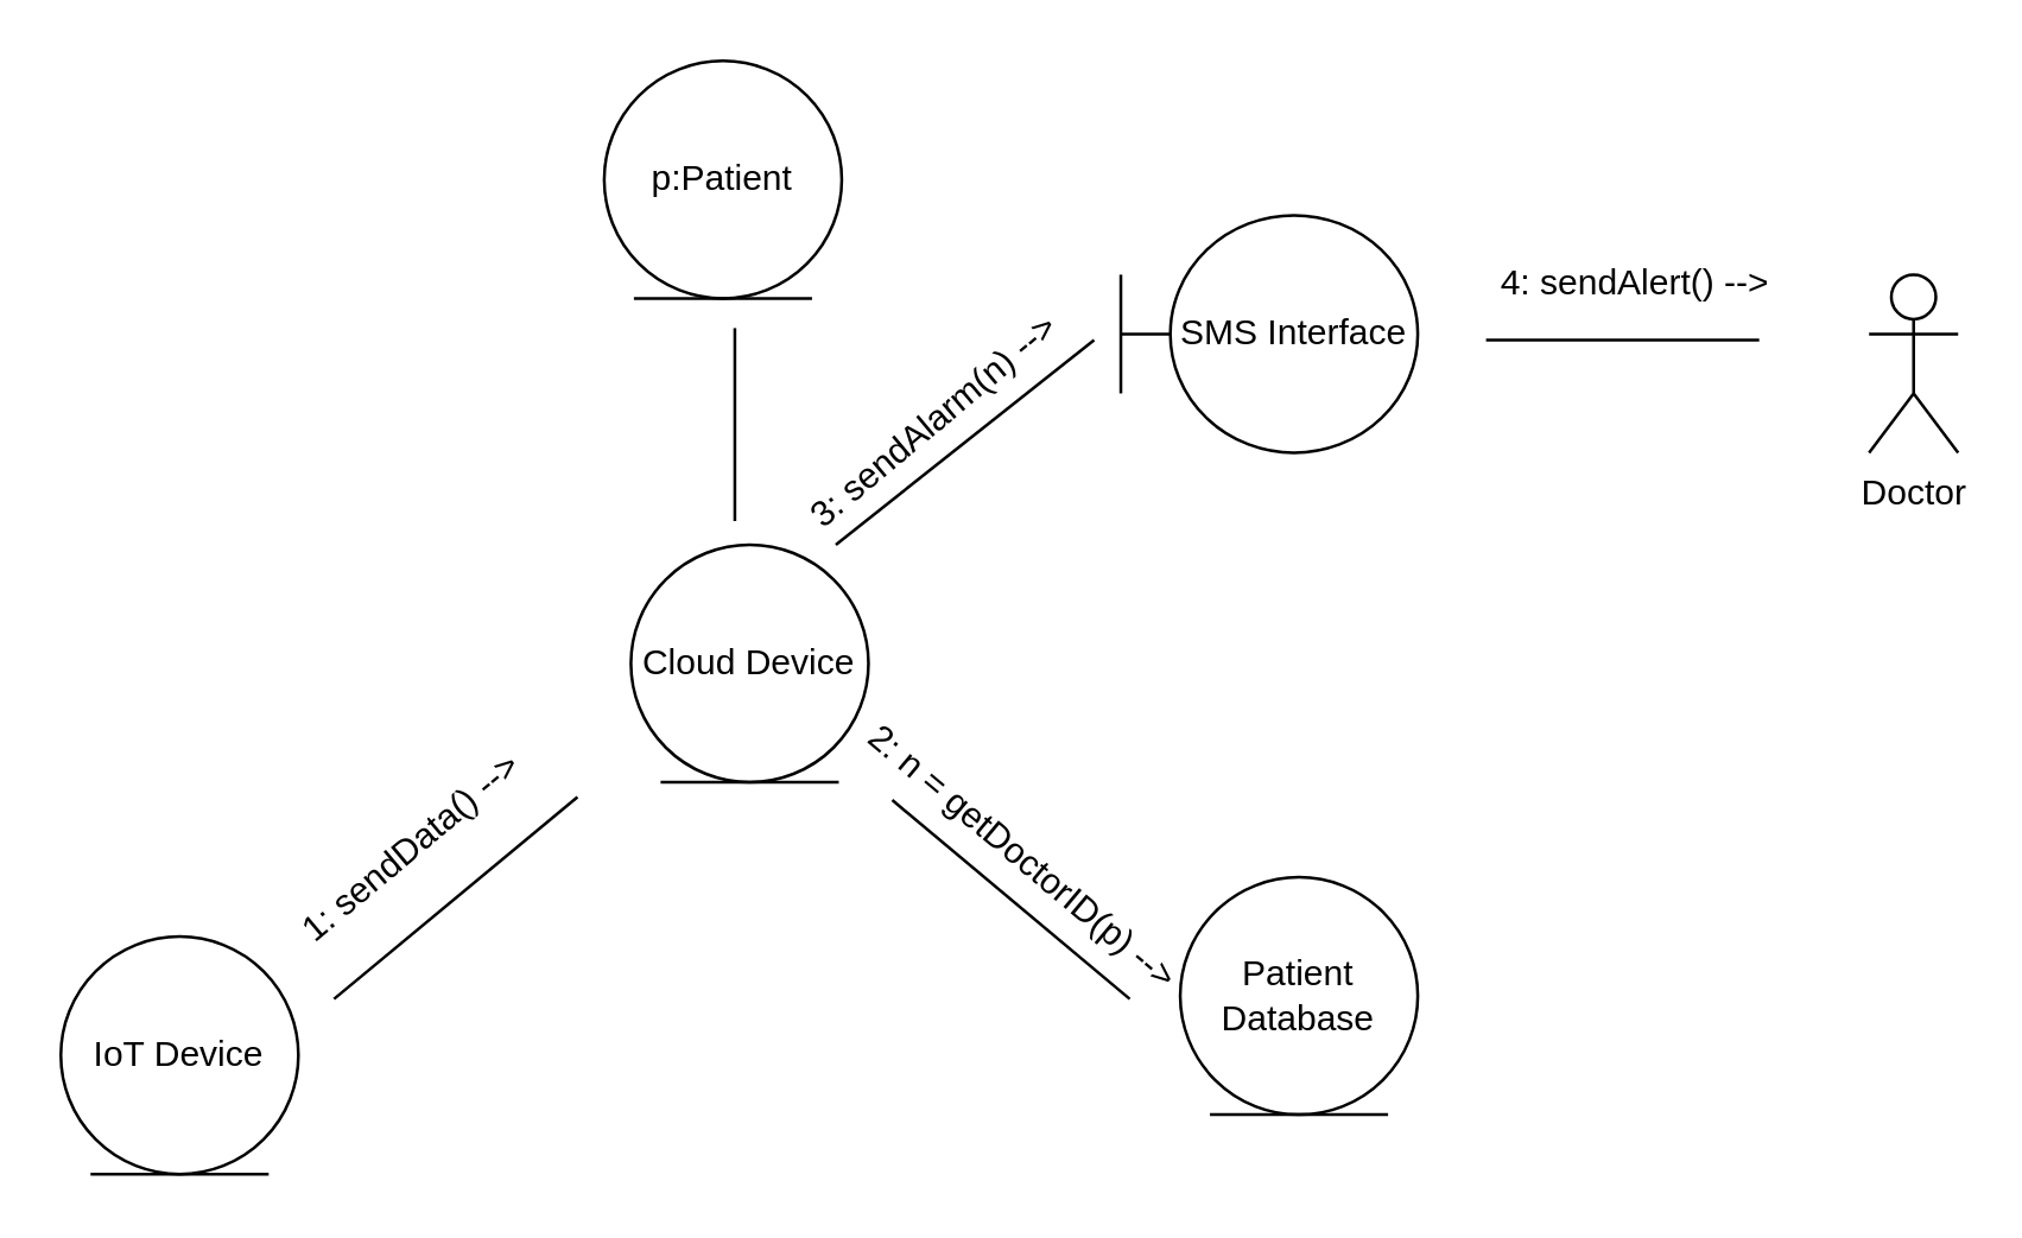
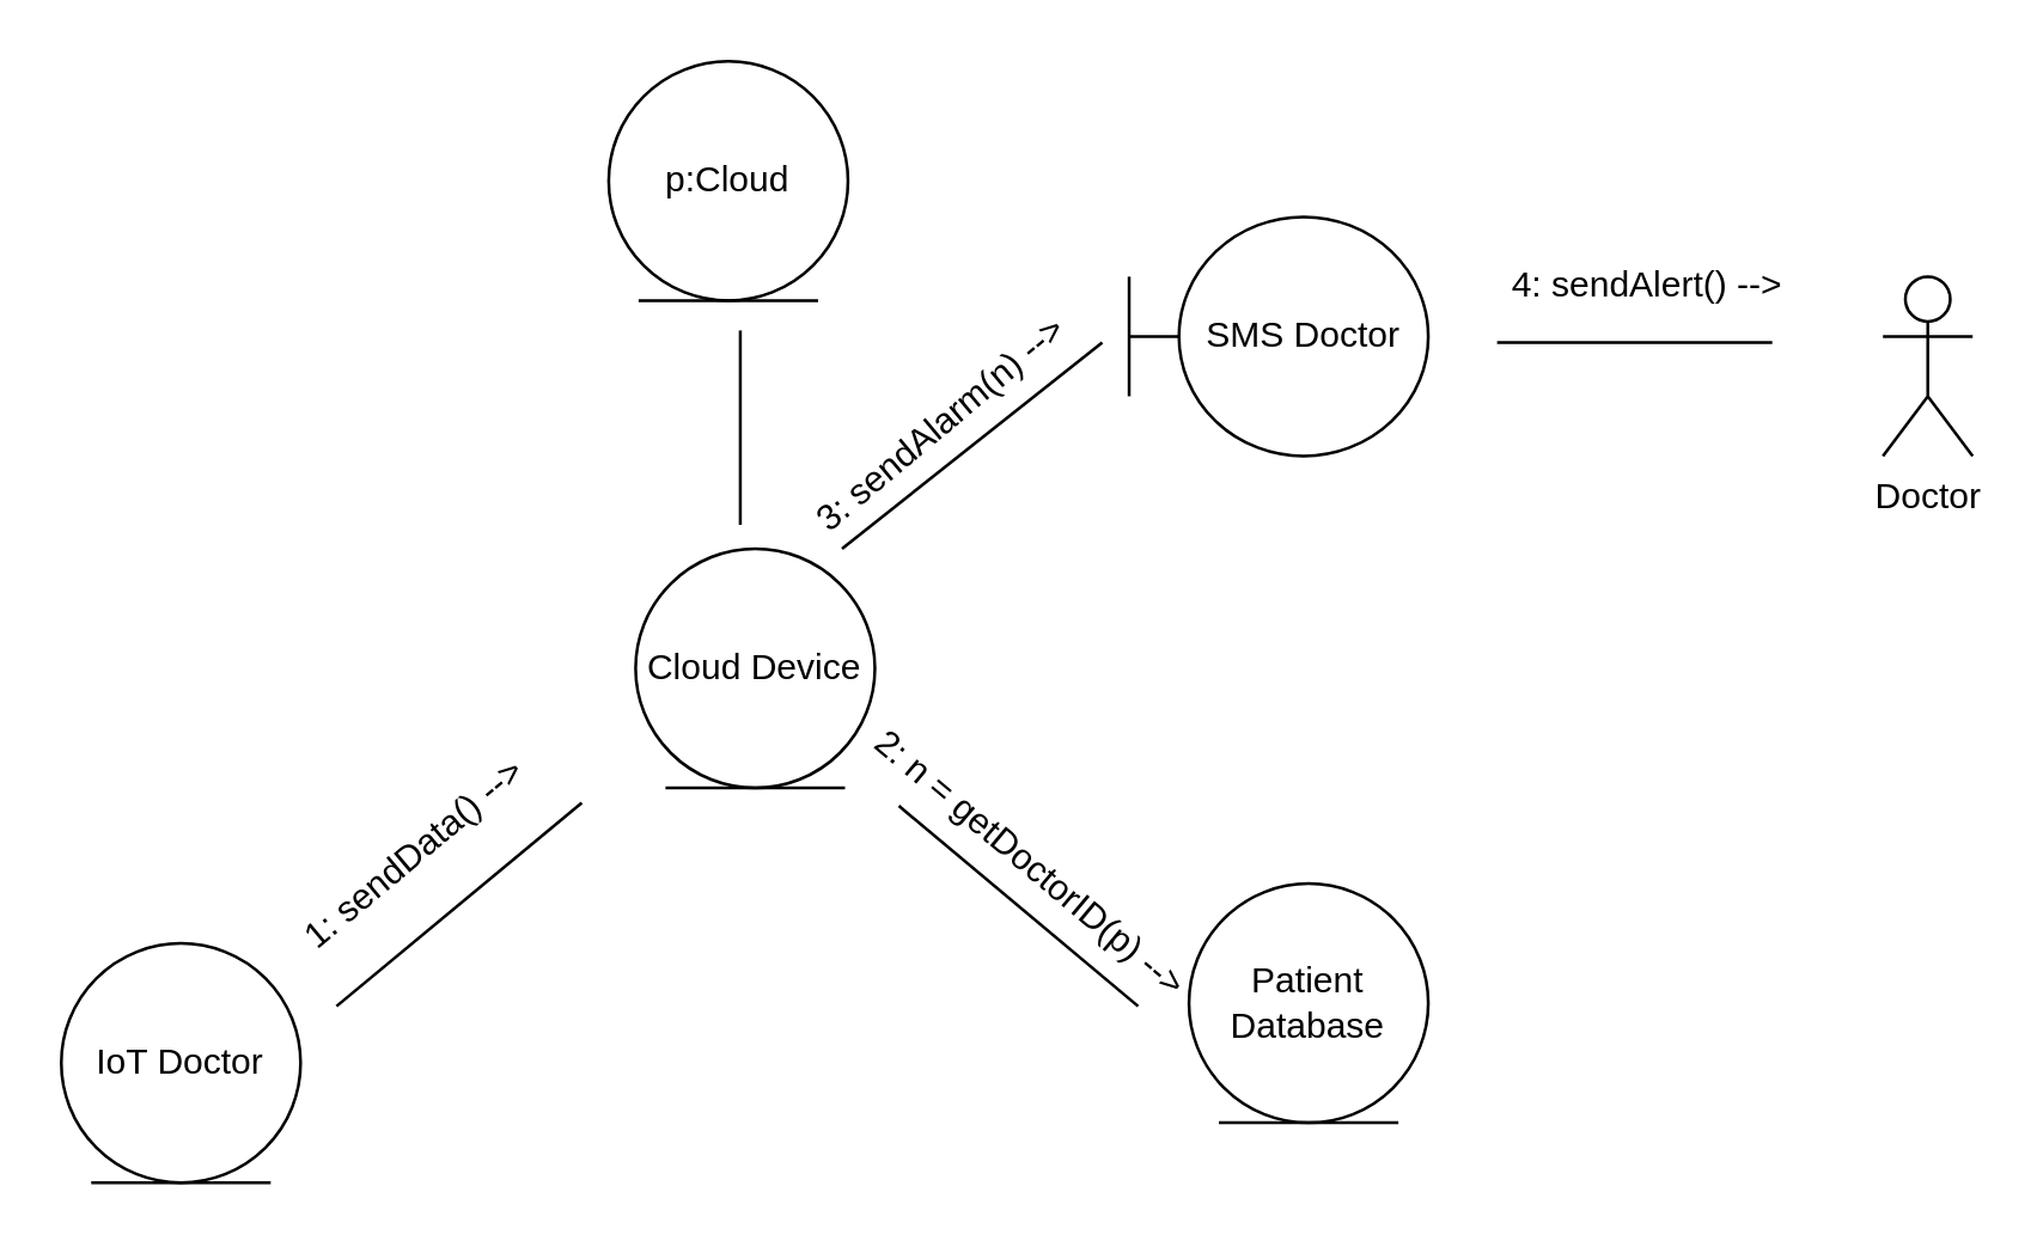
  <mxCell id="0" />
  <mxCell id="1" parent="0" />
  <mxCell id="2" value="Cloud Device" style="ellipse;shape=umlEntity;whiteSpace=wrap;html=1;" parent="1" vertex="1"><mxGeometry x="212" y="183" width="80" height="80" as="geometry" /></mxCell>
- <mxCell id="3" value="IoT Device" style="ellipse;shape=umlEntity;whiteSpace=wrap;html=1;" parent="1" vertex="1"><mxGeometry x="20" y="315" width="80" height="80" as="geometry" /></mxCell>
- <mxCell id="4" value="SMS Interface" style="shape=umlBoundary;whiteSpace=wrap;html=1;" parent="1" vertex="1"><mxGeometry x="377" y="72" width="100" height="80" as="geometry" /></mxCell>
+ <mxCell id="3" value="IoT Doctor" style="ellipse;shape=umlEntity;whiteSpace=wrap;html=1;" parent="1" vertex="1"><mxGeometry x="20" y="315" width="80" height="80" as="geometry" /></mxCell>
+ <mxCell id="4" value="SMS Doctor" style="shape=umlBoundary;whiteSpace=wrap;html=1;" parent="1" vertex="1"><mxGeometry x="377" y="72" width="100" height="80" as="geometry" /></mxCell>
  <mxCell id="5" value="Patient Database" style="ellipse;shape=umlEntity;whiteSpace=wrap;html=1;" parent="1" vertex="1"><mxGeometry x="397" y="295" width="80" height="80" as="geometry" /></mxCell>
  <mxCell id="6" value="" style="endArrow=none;html=1;rounded=0;" parent="1" edge="1"><mxGeometry width="50" height="50" relative="1" as="geometry"><mxPoint x="281" y="183" as="sourcePoint" /><mxPoint x="368" y="114" as="targetPoint" /></mxGeometry></mxCell>
  <mxCell id="7" value="" style="endArrow=none;html=1;rounded=0;" parent="1" edge="1"><mxGeometry width="50" height="50" relative="1" as="geometry"><mxPoint x="300" y="269" as="sourcePoint" /><mxPoint x="380" y="336" as="targetPoint" /></mxGeometry></mxCell>
  <mxCell id="8" value="" style="endArrow=none;html=1;rounded=0;" parent="1" edge="1"><mxGeometry width="50" height="50" relative="1" as="geometry"><mxPoint x="194" y="268" as="sourcePoint" /><mxPoint x="112" y="336" as="targetPoint" /></mxGeometry></mxCell>
  <mxCell id="9" value="1: sendData() --&amp;gt;" style="text;html=1;align=center;verticalAlign=middle;resizable=0;points=[];autosize=1;strokeColor=none;fillColor=none;rotation=-40;" parent="1" vertex="1"><mxGeometry x="83" y="273" width="109" height="26" as="geometry" /></mxCell>
  <mxCell id="10" value="2: n = getDoctorID(p) --&amp;gt;" style="text;html=1;align=center;verticalAlign=middle;resizable=0;points=[];autosize=1;strokeColor=none;fillColor=none;rotation=40;" parent="1" vertex="1"><mxGeometry x="269" y="275" width="149" height="26" as="geometry" /></mxCell>
- <mxCell id="11" value="p:Patient" style="ellipse;shape=umlEntity;whiteSpace=wrap;html=1;" parent="1" vertex="1"><mxGeometry x="203" y="20" width="80" height="80" as="geometry" /></mxCell>
+ <mxCell id="11" value="p:Cloud" style="ellipse;shape=umlEntity;whiteSpace=wrap;html=1;" parent="1" vertex="1"><mxGeometry x="203" y="20" width="80" height="80" as="geometry" /></mxCell>
  <mxCell id="12" value="" style="endArrow=none;html=1;rounded=0;" parent="1" edge="1"><mxGeometry width="50" height="50" relative="1" as="geometry"><mxPoint x="247" y="175" as="sourcePoint" /><mxPoint x="247" y="110" as="targetPoint" /></mxGeometry></mxCell>
  <mxCell id="13" value="3: sendAlarm(n) --&amp;gt;" style="text;html=1;align=center;verticalAlign=middle;resizable=0;points=[];autosize=1;strokeColor=none;fillColor=none;rotation=-40;" parent="1" vertex="1"><mxGeometry x="253" y="129" width="122" height="26" as="geometry" /></mxCell>
  <mxCell id="14" value="" style="endArrow=none;html=1;rounded=0;" parent="1" edge="1"><mxGeometry width="50" height="50" relative="1" as="geometry"><mxPoint x="500" y="114" as="sourcePoint" /><mxPoint x="592" y="114" as="targetPoint" /></mxGeometry></mxCell>
  <mxCell id="15" value="Doctor" style="shape=umlActor;verticalLabelPosition=bottom;verticalAlign=top;html=1;" parent="1" vertex="1"><mxGeometry x="629" y="92" width="30" height="60" as="geometry" /></mxCell>
  <mxCell id="16" value="4: sendAlert() --&amp;gt;" style="text;html=1;align=center;verticalAlign=middle;resizable=0;points=[];autosize=1;strokeColor=none;fillColor=none;rotation=0;" parent="1" vertex="1"><mxGeometry x="496" y="82" width="108" height="26" as="geometry" /></mxCell>
